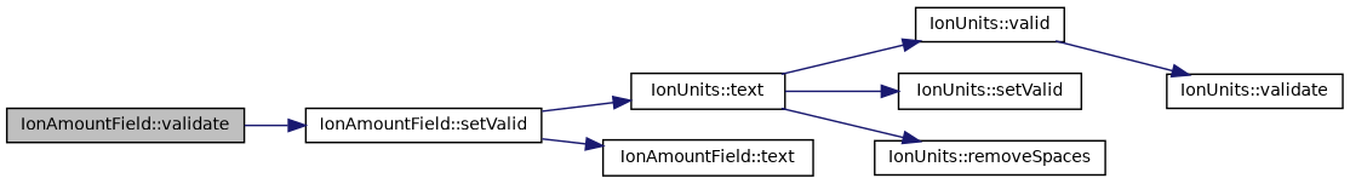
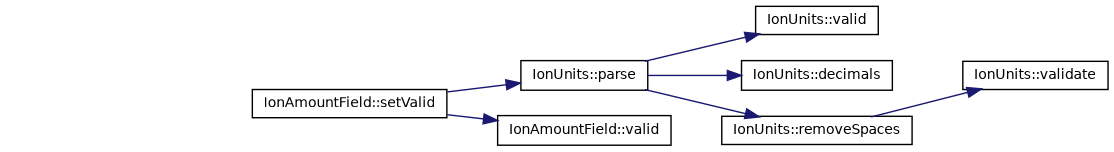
  digraph {
    rankdir=LR
    node [color=black fillcolor=white fontname=Helvetica fontsize=10 shape=record style=filled]
    edge [color=midnightblue fontname=Helvetica fontsize=10 labelfontname=Helvetica labelfontsize=10 style=solid]
-   n1 [fillcolor=grey75 fontcolor=black height=0.2 label="IonAmountField::validate" width=0.4]
    n2 [height=0.2 label="IonAmountField::setValid" width=0.4]
-   n3 [height=0.2 label="IonUnits::text" width=0.4]
+   n3 [height=0.2 label="IonUnits::parse" width=0.4]
    n4 [height=0.2 label="IonUnits::valid" width=0.4]
-   n5 [height=0.2 label="IonUnits::setValid" width=0.4]
+   n5 [height=0.2 label="IonUnits::decimals" width=0.4]
    n6 [height=0.2 label="IonUnits::removeSpaces" width=0.4]
-   n7 [height=0.2 label="IonAmountField::text" width=0.4]
+   n7 [height=0.2 label="IonAmountField::valid" width=0.4]
    n8 [height=0.2 label="IonUnits::validate" width=0.4]
-   n1 -> n2
    n2 -> n3
    n2 -> n7
    n3 -> n4
    n3 -> n5
    n3 -> n6
-   n4 -> n8
+   n6 -> n8
  }
